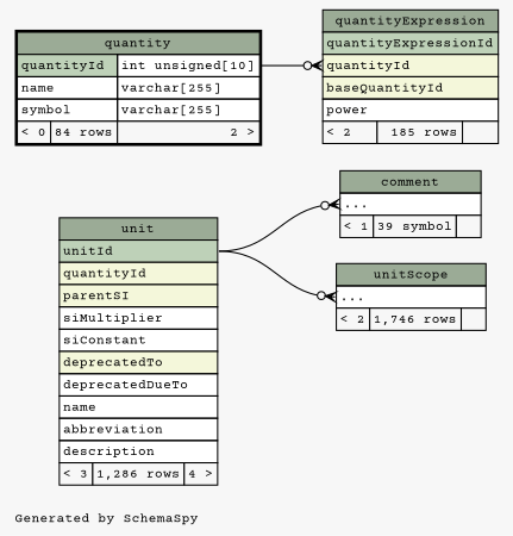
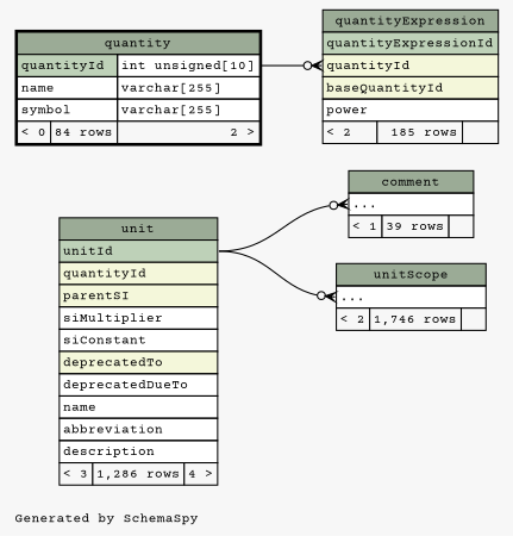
  digraph {
    bgcolor="#f7f7f7"
    fontname="Courier Prime"
    fontsize=11
    label="\nGenerated by SchemaSpy"
    labeljust=l
    nodesep=0.18
    rankdir=RL
    ranksep=0.46
    node [fontname="Courier Prime" fontsize=11 shape=plaintext]
    edge [arrowhead=none arrowsize=0.8 arrowtail=crowodot dir=back fontname="Courier Prime" headport="unitId:e" tailport="elipses:w"]
-   n1 [label=<     <TABLE BORDER="0" CELLBORDER="1" CELLSPACING="0" BGCOLOR="#ffffff">       <TR><TD COLSPAN="3" BGCOLOR="#9bab96" ALIGN="CENTER">comment</TD></TR>       <TR><TD PORT="elipses" COLSPAN="3" ALIGN="LEFT">...</TD></TR>       <TR><TD ALIGN="LEFT" BGCOLOR="#f7f7f7">&lt; 1</TD><TD ALIGN="RIGHT" BGCOLOR="#f7f7f7">39 symbol</TD><TD ALIGN="RIGHT" BGCOLOR="#f7f7f7">  </TD></TR>     </TABLE>>]
+   n1 [label=<     <TABLE BORDER="0" CELLBORDER="1" CELLSPACING="0" BGCOLOR="#ffffff">       <TR><TD COLSPAN="3" BGCOLOR="#9bab96" ALIGN="CENTER">comment</TD></TR>       <TR><TD PORT="elipses" COLSPAN="3" ALIGN="LEFT">...</TD></TR>       <TR><TD ALIGN="LEFT" BGCOLOR="#f7f7f7">&lt; 1</TD><TD ALIGN="RIGHT" BGCOLOR="#f7f7f7">39 rows</TD><TD ALIGN="RIGHT" BGCOLOR="#f7f7f7">  </TD></TR>     </TABLE>>]
    n2 [label=<     <TABLE BORDER="0" CELLBORDER="1" CELLSPACING="0" BGCOLOR="#ffffff">       <TR><TD COLSPAN="3" BGCOLOR="#9bab96" ALIGN="CENTER">unit</TD></TR>       <TR><TD PORT="unitId" COLSPAN="3" BGCOLOR="#bed1b8" ALIGN="LEFT">unitId</TD></TR>       <TR><TD PORT="quantityId" COLSPAN="3" BGCOLOR="#f4f7da" ALIGN="LEFT">quantityId</TD></TR>       <TR><TD PORT="parentSI" COLSPAN="3" BGCOLOR="#f4f7da" ALIGN="LEFT">parentSI</TD></TR>       <TR><TD PORT="siMultiplier" COLSPAN="3" ALIGN="LEFT">siMultiplier</TD></TR>       <TR><TD PORT="siConstant" COLSPAN="3" ALIGN="LEFT">siConstant</TD></TR>       <TR><TD PORT="deprecatedTo" COLSPAN="3" BGCOLOR="#f4f7da" ALIGN="LEFT">deprecatedTo</TD></TR>       <TR><TD PORT="deprecatedDueTo" COLSPAN="3" ALIGN="LEFT">deprecatedDueTo</TD></TR>       <TR><TD PORT="name" COLSPAN="3" ALIGN="LEFT">name</TD></TR>       <TR><TD PORT="abbreviation" COLSPAN="3" ALIGN="LEFT">abbreviation</TD></TR>       <TR><TD PORT="description" COLSPAN="3" ALIGN="LEFT">description</TD></TR>       <TR><TD ALIGN="LEFT" BGCOLOR="#f7f7f7">&lt; 3</TD><TD ALIGN="RIGHT" BGCOLOR="#f7f7f7">1,286 rows</TD><TD ALIGN="RIGHT" BGCOLOR="#f7f7f7">4 &gt;</TD></TR>     </TABLE>>]
    n3 [label=<     <TABLE BORDER="2" CELLBORDER="1" CELLSPACING="0" BGCOLOR="#ffffff">       <TR><TD COLSPAN="3" BGCOLOR="#9bab96" ALIGN="CENTER">quantity</TD></TR>       <TR><TD PORT="quantityId" COLSPAN="2" BGCOLOR="#bed1b8" ALIGN="LEFT">quantityId</TD><TD PORT="quantityId.type" ALIGN="LEFT">int unsigned[10]</TD></TR>       <TR><TD PORT="name" COLSPAN="2" ALIGN="LEFT">name</TD><TD PORT="name.type" ALIGN="LEFT">varchar[255]</TD></TR>       <TR><TD PORT="symbol" COLSPAN="2" ALIGN="LEFT">symbol</TD><TD PORT="symbol.type" ALIGN="LEFT">varchar[255]</TD></TR>       <TR><TD ALIGN="LEFT" BGCOLOR="#f7f7f7">&lt; 0</TD><TD ALIGN="RIGHT" BGCOLOR="#f7f7f7">84 rows</TD><TD ALIGN="RIGHT" BGCOLOR="#f7f7f7">2 &gt;</TD></TR>     </TABLE>>]
    n4 [label=<     <TABLE BORDER="0" CELLBORDER="1" CELLSPACING="0" BGCOLOR="#ffffff">       <TR><TD COLSPAN="3" BGCOLOR="#9bab96" ALIGN="CENTER">quantityExpression</TD></TR>       <TR><TD PORT="quantityExpressionId" COLSPAN="3" BGCOLOR="#bed1b8" ALIGN="LEFT">quantityExpressionId</TD></TR>       <TR><TD PORT="quantityId" COLSPAN="3" BGCOLOR="#f4f7da" ALIGN="LEFT">quantityId</TD></TR>       <TR><TD PORT="baseQuantityId" COLSPAN="3" BGCOLOR="#f4f7da" ALIGN="LEFT">baseQuantityId</TD></TR>       <TR><TD PORT="power" COLSPAN="3" ALIGN="LEFT">power</TD></TR>       <TR><TD ALIGN="LEFT" BGCOLOR="#f7f7f7">&lt; 2</TD><TD ALIGN="RIGHT" BGCOLOR="#f7f7f7">185 rows</TD><TD ALIGN="RIGHT" BGCOLOR="#f7f7f7">  </TD></TR>     </TABLE>>]
    n5 [label=<     <TABLE BORDER="0" CELLBORDER="1" CELLSPACING="0" BGCOLOR="#ffffff">       <TR><TD COLSPAN="3" BGCOLOR="#9bab96" ALIGN="CENTER">unitScope</TD></TR>       <TR><TD PORT="elipses" COLSPAN="3" ALIGN="LEFT">...</TD></TR>       <TR><TD ALIGN="LEFT" BGCOLOR="#f7f7f7">&lt; 2</TD><TD ALIGN="RIGHT" BGCOLOR="#f7f7f7">1,746 rows</TD><TD ALIGN="RIGHT" BGCOLOR="#f7f7f7">  </TD></TR>     </TABLE>>]
    n1 -> n2
    n4 -> n3 [headport="quantityId.type:e" tailport="quantityId:w"]
    n5 -> n2
  }
